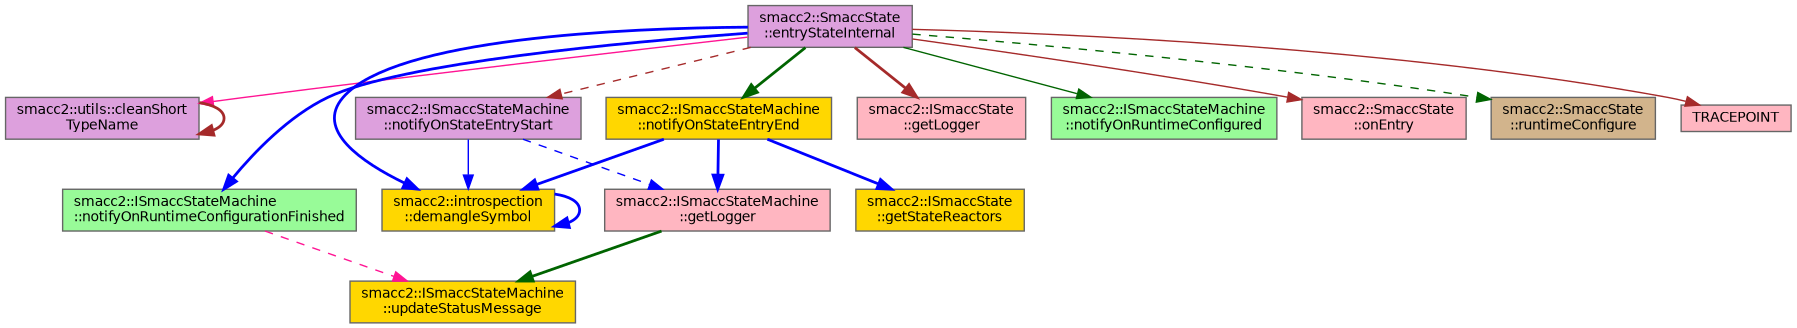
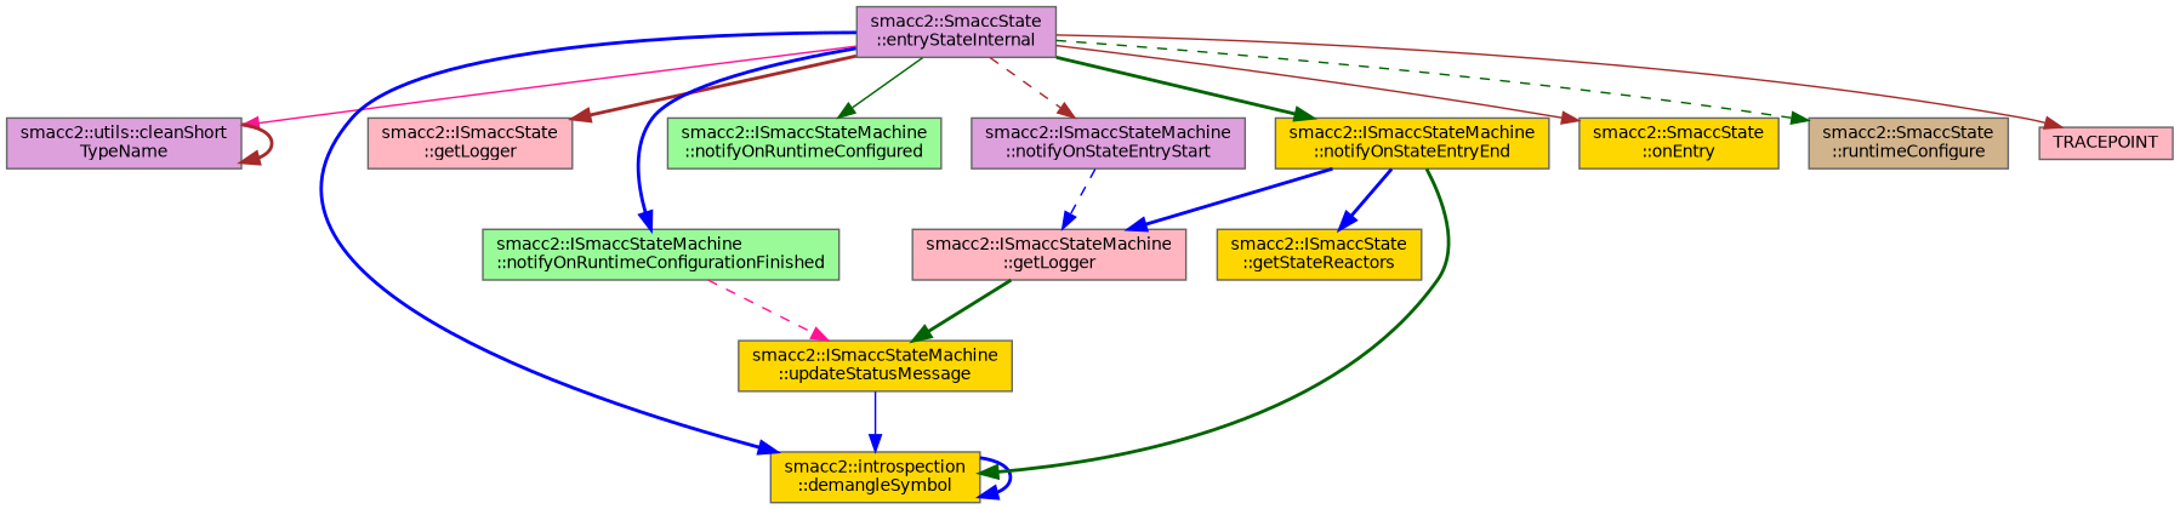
  digraph {
    rankdir=TB
    node [color=grey40 fillcolor=gold fontname=Helvetica fontsize=10 shape=box style=filled]
    edge [color=blue fontname=Helvetica fontsize=10 labelfontname=Helvetica labelfontsize=10 style=bold]
    n1 [color=gray40 fillcolor=plum fontcolor=black height=0.2 label="smacc2::SmaccState\l::entryStateInternal" width=0.4]
    n2 [fillcolor=plum height=0.2 label="smacc2::utils::cleanShort\lTypeName" width=0.4]
    n3 [height=0.2 label="smacc2::introspection\l::demangleSymbol" width=0.4]
    n4 [fillcolor=lightpink height=0.2 label="smacc2::ISmaccState\l::getLogger" width=0.4]
    n5 [fillcolor=palegreen height=0.2 label="smacc2::ISmaccStateMachine\l::notifyOnRuntimeConfigurationFinished" width=0.4]
    n6 [fillcolor=palegreen height=0.2 label="smacc2::ISmaccStateMachine\l::notifyOnRuntimeConfigured" width=0.4]
    n7 [height=0.2 label="smacc2::ISmaccStateMachine\l::notifyOnStateEntryEnd" width=0.4]
    n8 [fillcolor=plum height=0.2 label="smacc2::ISmaccStateMachine\l::notifyOnStateEntryStart" width=0.4]
-   n9 [fillcolor=lightpink height=0.2 label="smacc2::SmaccState\l::onEntry" width=0.4]
+   n9 [height=0.2 label="smacc2::SmaccState\l::onEntry" width=0.4]
    n10 [fillcolor=tan height=0.2 label="smacc2::SmaccState\l::runtimeConfigure" width=0.4]
    n11 [fillcolor=lightpink height=0.2 label=TRACEPOINT width=0.4]
    n12 [height=0.2 label="smacc2::ISmaccStateMachine\l::updateStatusMessage" width=0.4]
    n13 [fillcolor=lightpink height=0.2 label="smacc2::ISmaccStateMachine\l::getLogger" width=0.4]
    n14 [height=0.2 label="smacc2::ISmaccState\l::getStateReactors" width=0.4]
    n1 -> n2 [color=deeppink style=solid]
    n1 -> n3
    n1 -> n4 [color=brown]
    n1 -> n5
    n1 -> n6 [color=darkgreen style=solid]
    n1 -> n7 [color=darkgreen]
    n1 -> n8 [color=brown style=dashed]
    n1 -> n9 [color=brown style=solid]
    n1 -> n10 [color=darkgreen style=dashed]
    n1 -> n11 [color=brown style=solid]
    n2 -> n2 [color=brown]
    n3 -> n3
    n5 -> n12 [color=deeppink style=dashed]
-   n7 -> n3
+   n7 -> n3 [color=darkgreen]
    n7 -> n13
    n7 -> n14
-   n8 -> n3 [style=solid]
+   n12 -> n3 [style=solid]
    n8 -> n13 [style=dashed]
    n13 -> n12 [color=darkgreen]
  }
